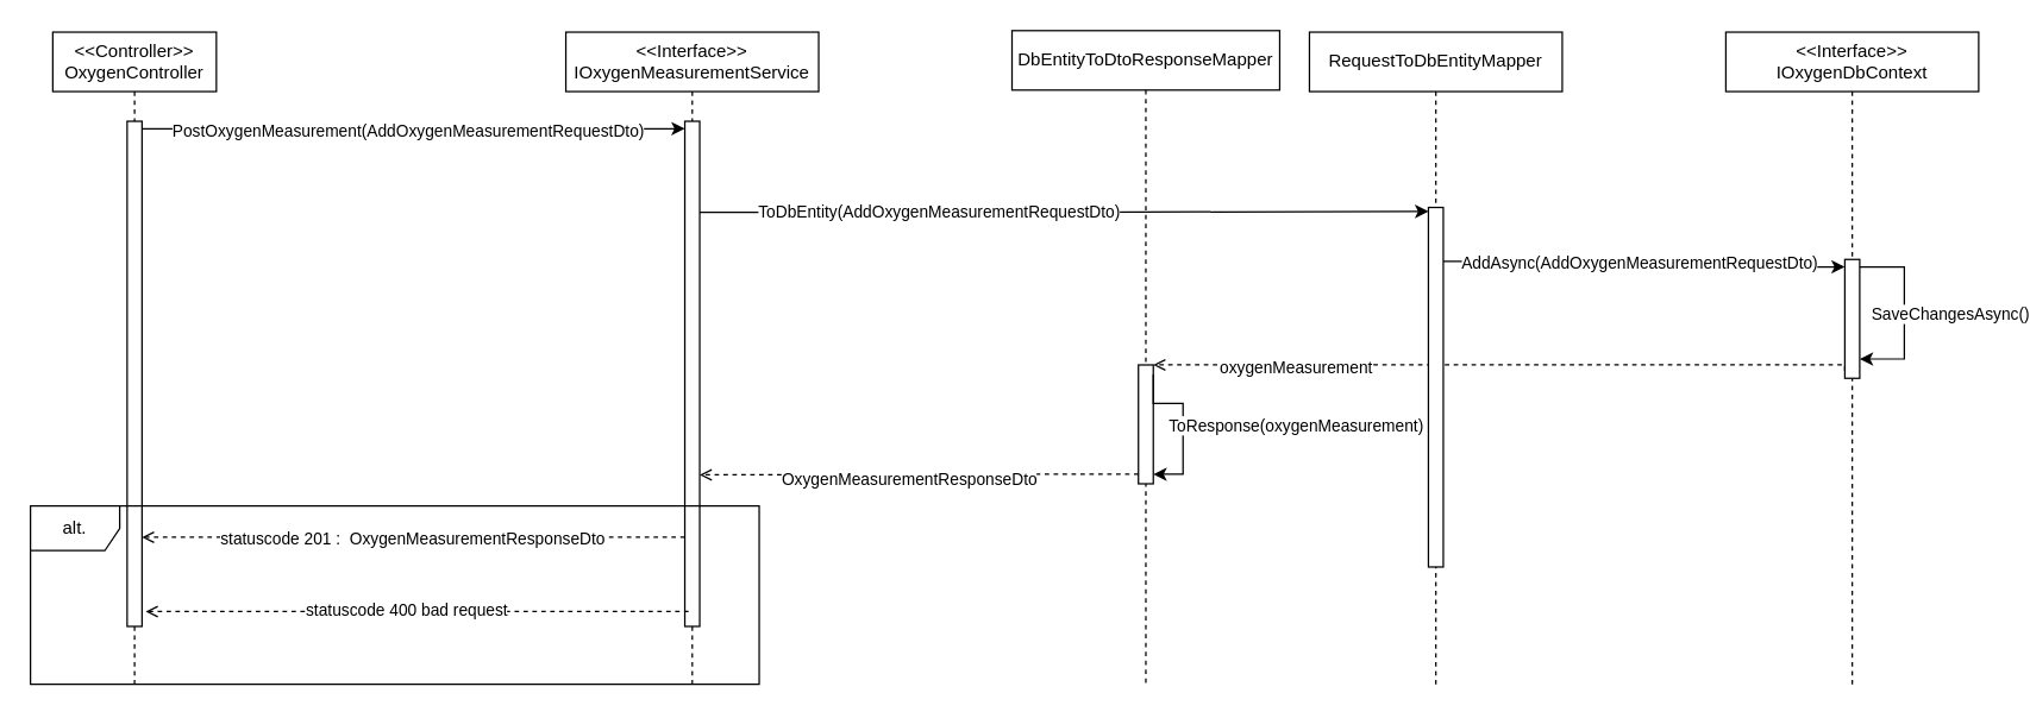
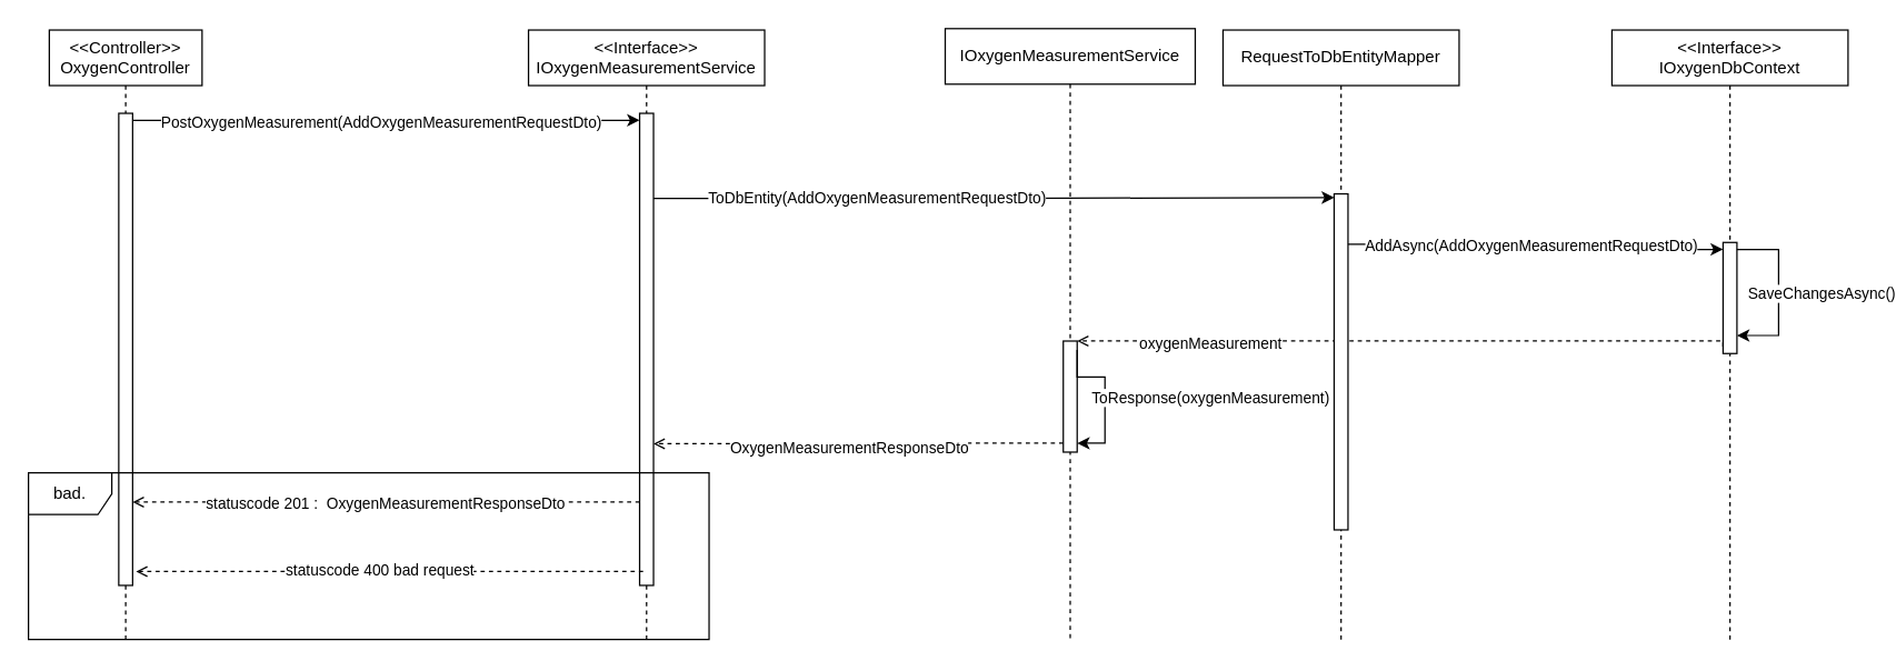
  <mxCell id="0" />
  <mxCell id="1" parent="0" />
  <mxCell id="2" value="&amp;lt;&amp;lt;Controller&amp;gt;&amp;gt;&lt;br&gt;OxygenController" style="shape=umlLifeline;perimeter=lifelinePerimeter;whiteSpace=wrap;html=1;container=0;dropTarget=0;collapsible=0;recursiveResize=0;outlineConnect=0;portConstraint=eastwest;newEdgeStyle={&quot;edgeStyle&quot;:&quot;elbowEdgeStyle&quot;,&quot;elbow&quot;:&quot;vertical&quot;,&quot;curved&quot;:0,&quot;rounded&quot;:0};" parent="1" vertex="1"><mxGeometry x="35" y="21" width="110" height="440" as="geometry" /></mxCell>
  <mxCell id="3" value="" style="html=1;perimeter=orthogonalPerimeter;outlineConnect=0;targetShapes=umlLifeline;portConstraint=eastwest;newEdgeStyle={&quot;curved&quot;:0,&quot;rounded&quot;:0};points=[[0,0,0,0,0],[0,0.25,0,0,0],[0,0.5,0,0,0],[0,0.75,0,0,0],[0,1,0,0,0],[0.25,0,0,0,0],[0.25,1,0,0,0],[0.5,0,0,0,0],[0.5,1,0,0,0],[0.75,0,0,0,0],[0.75,1,0,0,0],[1,0,0,0,0],[1,0.08,0,0,0],[1,0.15,0,0,0],[1,0.23,0,0,0],[1,0.25,0,0,0],[1,0.31,0,0,0],[1,0.38,0,0,0],[1,0.46,0,0,0],[1,0.5,0,0,0],[1,0.54,0,0,0],[1,0.62,0,0,0],[1,0.69,0,0,0],[1,0.75,0,0,0],[1,0.77,0,0,0],[1,0.85,0,0,0],[1,0.92,0,0,0],[1,1,0,0,0]];" parent="2" vertex="1"><mxGeometry x="50" y="60" width="10" height="340" as="geometry" /></mxCell>
  <mxCell id="4" value="&amp;lt;&amp;lt;Interface&amp;gt;&amp;gt;&lt;br&gt;IOxygenMeasurementService" style="shape=umlLifeline;perimeter=lifelinePerimeter;whiteSpace=wrap;html=1;container=0;dropTarget=0;collapsible=0;recursiveResize=0;outlineConnect=0;portConstraint=eastwest;newEdgeStyle={&quot;edgeStyle&quot;:&quot;elbowEdgeStyle&quot;,&quot;elbow&quot;:&quot;vertical&quot;,&quot;curved&quot;:0,&quot;rounded&quot;:0};" parent="1" vertex="1"><mxGeometry x="380" y="21" width="170" height="440" as="geometry" /></mxCell>
  <mxCell id="5" value="" style="html=1;perimeter=orthogonalPerimeter;outlineConnect=0;targetShapes=umlLifeline;portConstraint=eastwest;newEdgeStyle={&quot;curved&quot;:0,&quot;rounded&quot;:0};points=[[0,0,0,0,0],[0,0.08,0,0,0],[0,0.15,0,0,0],[0,0.23,0,0,0],[0,0.25,0,0,0],[0,0.31,0,0,0],[0,0.38,0,0,0],[0,0.46,0,0,0],[0,0.5,0,0,0],[0,0.54,0,0,0],[0,0.62,0,0,0],[0,0.69,0,0,0],[0,0.75,0,0,0],[0,0.77,0,0,0],[0,0.85,0,0,0],[0,0.92,0,0,0],[0,1,0,0,0],[0.25,0,0,0,0],[0.25,1,0,0,0],[0.5,0,0,0,0],[0.5,1,0,0,0],[0.75,0,0,0,0],[0.75,1,0,0,0],[1,0,0,0,0],[1,0.01,0,0,0],[1,0.02,0,0,0],[1,0.03,0,0,0],[1,0.04,0,0,0],[1,0.05,0,0,0],[1,0.06,0,0,0],[1,0.07,0,0,0],[1,0.08,0,0,0],[1,0.09,0,0,0],[1,0.1,0,0,0],[1,0.11,0,0,0],[1,0.12,0,0,0],[1,0.13,0,0,0],[1,0.14,0,0,0],[1,0.15,0,0,0],[1,0.16,0,0,0],[1,0.17,0,0,0],[1,0.18,0,0,0],[1,0.19,0,0,0],[1,0.2,0,0,0],[1,0.21,0,0,0],[1,0.22,0,0,0],[1,0.23,0,0,0],[1,0.24,0,0,0],[1,0.25,0,0,0],[1,0.26,0,0,0],[1,0.27,0,0,0],[1,0.28,0,0,0],[1,0.29,0,0,0],[1,0.3,0,0,0],[1,0.31,0,0,0],[1,0.32,0,0,0],[1,0.33,0,0,0],[1,0.34,0,0,0],[1,0.35,0,0,0],[1,0.36,0,0,0],[1,0.37,0,0,0],[1,0.38,0,0,0],[1,0.39,0,0,0],[1,0.4,0,0,0],[1,0.41,0,0,0],[1,0.42,0,0,0],[1,0.43,0,0,0],[1,0.44,0,0,0],[1,0.45,0,0,0],[1,0.46,0,0,0],[1,0.47,0,0,0],[1,0.48,0,0,0],[1,0.49,0,0,0],[1,0.5,0,0,0],[1,0.51,0,0,0],[1,0.52,0,0,0],[1,0.53,0,0,0],[1,0.54,0,0,0],[1,0.55,0,0,0],[1,0.56,0,0,0],[1,0.57,0,0,0],[1,0.58,0,0,0],[1,0.59,0,0,0],[1,0.6,0,0,0],[1,0.61,0,0,0],[1,0.62,0,0,0],[1,0.63,0,0,0],[1,0.64,0,0,0],[1,0.65,0,0,0],[1,0.66,0,0,0],[1,0.67,0,0,0],[1,0.68,0,0,0],[1,0.69,0,0,0],[1,0.7,0,0,0],[1,0.71,0,0,0],[1,0.72,0,0,0],[1,0.73,0,0,0],[1,0.74,0,0,0],[1,0.75,0,0,0],[1,0.76,0,0,0],[1,0.77,0,0,0],[1,0.78,0,0,0],[1,0.79,0,0,0],[1,0.8,0,0,0],[1,0.81,0,0,0],[1,0.82,0,0,0],[1,0.83,0,0,0],[1,0.84,0,0,0],[1,0.85,0,0,0],[1,0.86,0,0,0],[1,0.87,0,0,0],[1,0.88,0,0,0],[1,0.89,0,0,0],[1,0.9,0,0,0],[1,0.91,0,0,0],[1,0.92,0,0,0],[1,0.93,0,0,0],[1,0.94,0,0,0],[1,0.95,0,0,0],[1,0.96,0,0,0],[1,0.97,0,0,0],[1,0.98,0,0,0],[1,0.99,0,0,0],[1,1,0,0,0]];" parent="4" vertex="1"><mxGeometry x="80" y="60" width="10" height="340" as="geometry" /></mxCell>
  <mxCell id="6" value="&amp;lt;&amp;lt;Interface&amp;gt;&amp;gt;&lt;br&gt;IOxygenDbContext" style="shape=umlLifeline;perimeter=lifelinePerimeter;whiteSpace=wrap;html=1;container=0;dropTarget=0;collapsible=0;recursiveResize=0;outlineConnect=0;portConstraint=eastwest;newEdgeStyle={&quot;edgeStyle&quot;:&quot;elbowEdgeStyle&quot;,&quot;elbow&quot;:&quot;vertical&quot;,&quot;curved&quot;:0,&quot;rounded&quot;:0};" parent="1" vertex="1"><mxGeometry x="1160" y="21" width="170" height="440" as="geometry" /></mxCell>
  <mxCell id="7" value="" style="html=1;points=[[0,0,0,0,5],[0,1,0,0,-5],[1,0,0,0,5],[1,1,0,0,-5]];perimeter=orthogonalPerimeter;outlineConnect=0;targetShapes=umlLifeline;portConstraint=eastwest;newEdgeStyle={&quot;curved&quot;:0,&quot;rounded&quot;:0};" parent="6" vertex="1"><mxGeometry x="80" y="153" width="10" height="80" as="geometry" /></mxCell>
  <mxCell id="8" style="edgeStyle=orthogonalEdgeStyle;rounded=0;orthogonalLoop=1;jettySize=auto;html=1;curved=0;exitX=1;exitY=0;exitDx=0;exitDy=5;exitPerimeter=0;" parent="6" source="7" target="7" edge="1"><mxGeometry relative="1" as="geometry"><Array as="points"><mxPoint x="120" y="158" /><mxPoint x="120" y="220" /></Array></mxGeometry></mxCell>
  <mxCell id="9" value="SaveChangesAsync()" style="edgeLabel;html=1;align=center;verticalAlign=middle;resizable=0;points=[];" parent="8" vertex="1" connectable="0"><mxGeometry x="0.04" y="-1" relative="1" as="geometry"><mxPoint x="31" y="-2" as="offset" /></mxGeometry></mxCell>
  <mxCell id="10" style="edgeStyle=orthogonalEdgeStyle;rounded=0;orthogonalLoop=1;jettySize=auto;html=1;curved=0;exitX=1;exitY=0;exitDx=0;exitDy=5;exitPerimeter=0;entryX=0;entryY=0;entryDx=0;entryDy=5;entryPerimeter=0;" parent="1" source="3" edge="1"><mxGeometry relative="1" as="geometry"><mxPoint x="460" y="86" as="targetPoint" /></mxGeometry></mxCell>
  <mxCell id="11" value="PostOxygenMeasurement(AddOxygenMeasurementRequestDto)" style="edgeLabel;html=1;align=center;verticalAlign=middle;resizable=0;points=[];" parent="10" vertex="1" connectable="0"><mxGeometry x="-0.033" y="2" relative="1" as="geometry"><mxPoint x="1" y="3" as="offset" /></mxGeometry></mxCell>
  <mxCell id="12" style="edgeStyle=orthogonalEdgeStyle;rounded=0;orthogonalLoop=1;jettySize=auto;html=1;curved=0;exitX=0;exitY=1;exitDx=0;exitDy=-5;exitPerimeter=0;endArrow=open;endFill=0;dashed=1;entryX=1;entryY=0;entryDx=0;entryDy=0;entryPerimeter=0;" parent="1" target="22" edge="1" source="7"><mxGeometry relative="1" as="geometry"><mxPoint x="970" y="248" as="targetPoint" /><mxPoint x="1060" y="331" as="sourcePoint" /><Array as="points"><mxPoint x="1240" y="245" /></Array></mxGeometry></mxCell>
  <mxCell id="13" value="oxygenMeasurement" style="edgeLabel;html=1;align=center;verticalAlign=middle;resizable=0;points=[];" parent="12" vertex="1" connectable="0"><mxGeometry x="-0.104" y="-1" relative="1" as="geometry"><mxPoint x="-164" y="2" as="offset" /></mxGeometry></mxCell>
  <mxCell id="14" style="edgeStyle=orthogonalEdgeStyle;rounded=0;orthogonalLoop=1;jettySize=auto;html=1;curved=0;exitX=0;exitY=0.5;exitDx=0;exitDy=0;exitPerimeter=0;endArrow=open;endFill=0;dashed=1;entryX=1;entryY=0.5;entryDx=0;entryDy=0;entryPerimeter=0;" parent="1" edge="1"><mxGeometry relative="1" as="geometry"><mxPoint x="95" y="361" as="targetPoint" /><mxPoint x="460" y="361" as="sourcePoint" /></mxGeometry></mxCell>
  <mxCell id="15" value="statuscode 201 :&amp;nbsp; OxygenMeasurementResponseDto" style="edgeLabel;html=1;align=center;verticalAlign=middle;resizable=0;points=[];" parent="14" vertex="1" connectable="0"><mxGeometry x="0.024" y="1" relative="1" as="geometry"><mxPoint x="3" y="-1" as="offset" /></mxGeometry></mxCell>
- <mxCell id="16" value="alt." style="shape=umlFrame;whiteSpace=wrap;html=1;pointerEvents=0;" parent="1" vertex="1"><mxGeometry x="20" y="340" width="490" height="120" as="geometry" /></mxCell>
+ <mxCell id="16" value="bad." style="shape=umlFrame;whiteSpace=wrap;html=1;pointerEvents=0;" parent="1" vertex="1"><mxGeometry x="20" y="340" width="490" height="120" as="geometry" /></mxCell>
  <mxCell id="17" style="edgeStyle=orthogonalEdgeStyle;rounded=0;orthogonalLoop=1;jettySize=auto;html=1;curved=0;entryX=1;entryY=0.77;entryDx=0;entryDy=0;entryPerimeter=0;endArrow=open;endFill=0;dashed=1;exitX=0;exitY=0.77;exitDx=0;exitDy=0;exitPerimeter=0;" parent="1" edge="1"><mxGeometry relative="1" as="geometry"><mxPoint x="462.5" y="411" as="sourcePoint" /><mxPoint x="97.5" y="411" as="targetPoint" /></mxGeometry></mxCell>
  <mxCell id="18" value="statuscode 400 bad request" style="edgeLabel;html=1;align=center;verticalAlign=middle;resizable=0;points=[];" parent="17" vertex="1" connectable="0"><mxGeometry x="0.222" y="-1" relative="1" as="geometry"><mxPoint x="33" y="-1" as="offset" /></mxGeometry></mxCell>
  <mxCell id="19" value="RequestToDbEntityMapper" style="shape=umlLifeline;perimeter=lifelinePerimeter;whiteSpace=wrap;html=1;container=0;dropTarget=0;collapsible=0;recursiveResize=0;outlineConnect=0;portConstraint=eastwest;newEdgeStyle={&quot;edgeStyle&quot;:&quot;elbowEdgeStyle&quot;,&quot;elbow&quot;:&quot;vertical&quot;,&quot;curved&quot;:0,&quot;rounded&quot;:0};" vertex="1" parent="1"><mxGeometry x="880" y="21" width="170" height="440" as="geometry" /></mxCell>
  <mxCell id="20" value="" style="html=1;perimeter=orthogonalPerimeter;outlineConnect=0;targetShapes=umlLifeline;portConstraint=eastwest;newEdgeStyle={&quot;curved&quot;:0,&quot;rounded&quot;:0};points=[[0,0,0,0,0],[0,0.01,0,0,0],[0,0.02,0,0,0],[0,0.03,0,0,0],[0,0.04,0,0,0],[0,0.05,0,0,0],[0,0.06,0,0,0],[0,0.07,0,0,0],[0,0.08,0,0,0],[0,0.09,0,0,0],[0,0.1,0,0,0],[0,0.11,0,0,0],[0,0.12,0,0,0],[0,0.13,0,0,0],[0,0.14,0,0,0],[0,0.15,0,0,0],[0,0.16,0,0,0],[0,0.17,0,0,0],[0,0.18,0,0,0],[0,0.19,0,0,0],[0,0.2,0,0,0],[0,0.21,0,0,0],[0,0.22,0,0,0],[0,0.23,0,0,0],[0,0.24,0,0,0],[0,0.25,0,0,0],[0,0.26,0,0,0],[0,0.27,0,0,0],[0,0.28,0,0,0],[0,0.29,0,0,0],[0,0.3,0,0,0],[0,0.31,0,0,0],[0,0.32,0,0,0],[0,0.33,0,0,0],[0,0.34,0,0,0],[0,0.35,0,0,0],[0,0.36,0,0,0],[0,0.37,0,0,0],[0,0.38,0,0,0],[0,0.39,0,0,0],[0,0.4,0,0,0],[0,0.41,0,0,0],[0,0.42,0,0,0],[0,0.43,0,0,0],[0,0.44,0,0,0],[0,0.45,0,0,0],[0,0.46,0,0,0],[0,0.47,0,0,0],[0,0.48,0,0,0],[0,0.49,0,0,0],[0,0.5,0,0,0],[0,0.51,0,0,0],[0,0.52,0,0,0],[0,0.53,0,0,0],[0,0.54,0,0,0],[0,0.55,0,0,0],[0,0.56,0,0,0],[0,0.57,0,0,0],[0,0.58,0,0,0],[0,0.59,0,0,0],[0,0.6,0,0,0],[0,0.61,0,0,0],[0,0.62,0,0,0],[0,0.63,0,0,0],[0,0.64,0,0,0],[0,0.65,0,0,0],[0,0.66,0,0,0],[0,0.67,0,0,0],[0,0.68,0,0,0],[0,0.69,0,0,0],[0,0.7,0,0,0],[0,0.71,0,0,0],[0,0.72,0,0,0],[0,0.73,0,0,0],[0,0.74,0,0,0],[0,0.75,0,0,0],[0,0.76,0,0,0],[0,0.77,0,0,0],[0,0.78,0,0,0],[0,0.79,0,0,0],[0,0.8,0,0,0],[0,0.81,0,0,0],[0,0.82,0,0,0],[0,0.83,0,0,0],[0,0.84,0,0,0],[0,0.85,0,0,0],[0,0.86,0,0,0],[0,0.87,0,0,0],[0,0.88,0,0,0],[0,0.89,0,0,0],[0,0.9,0,0,0],[0,0.91,0,0,0],[0,0.92,0,0,0],[0,0.93,0,0,0],[0,0.94,0,0,0],[0,0.95,0,0,0],[0,0.96,0,0,0],[0,0.97,0,0,0],[0,0.98,0,0,0],[0,0.99,0,0,0],[0,1,0,0,0],[0.25,0,0,0,0],[0.25,1,0,0,0],[0.5,0,0,0,0],[0.5,1,0,0,0],[0.75,0,0,0,0],[0.75,1,0,0,0],[1,0,0,0,0],[1,0.01,0,0,0],[1,0.02,0,0,0],[1,0.03,0,0,0],[1,0.04,0,0,0],[1,0.05,0,0,0],[1,0.06,0,0,0],[1,0.07,0,0,0],[1,0.08,0,0,0],[1,0.09,0,0,0],[1,0.1,0,0,0],[1,0.11,0,0,0],[1,0.12,0,0,0],[1,0.13,0,0,0],[1,0.14,0,0,0],[1,0.15,0,0,0],[1,0.16,0,0,0],[1,0.17,0,0,0],[1,0.18,0,0,0],[1,0.19,0,0,0],[1,0.2,0,0,0],[1,0.21,0,0,0],[1,0.22,0,0,0],[1,0.23,0,0,0],[1,0.24,0,0,0],[1,0.25,0,0,0],[1,0.26,0,0,0],[1,0.27,0,0,0],[1,0.28,0,0,0],[1,0.29,0,0,0],[1,0.3,0,0,0],[1,0.31,0,0,0],[1,0.32,0,0,0],[1,0.33,0,0,0],[1,0.34,0,0,0],[1,0.35,0,0,0],[1,0.36,0,0,0],[1,0.37,0,0,0],[1,0.38,0,0,0],[1,0.39,0,0,0],[1,0.4,0,0,0],[1,0.41,0,0,0],[1,0.42,0,0,0],[1,0.43,0,0,0],[1,0.44,0,0,0],[1,0.45,0,0,0],[1,0.46,0,0,0],[1,0.47,0,0,0],[1,0.48,0,0,0],[1,0.49,0,0,0],[1,0.5,0,0,0],[1,0.51,0,0,0],[1,0.52,0,0,0],[1,0.53,0,0,0],[1,0.54,0,0,0],[1,0.55,0,0,0],[1,0.56,0,0,0],[1,0.57,0,0,0],[1,0.58,0,0,0],[1,0.59,0,0,0],[1,0.6,0,0,0],[1,0.61,0,0,0],[1,0.62,0,0,0],[1,0.63,0,0,0],[1,0.64,0,0,0],[1,0.65,0,0,0],[1,0.66,0,0,0],[1,0.67,0,0,0],[1,0.68,0,0,0],[1,0.69,0,0,0],[1,0.7,0,0,0],[1,0.71,0,0,0],[1,0.72,0,0,0],[1,0.73,0,0,0],[1,0.74,0,0,0],[1,0.75,0,0,0],[1,0.76,0,0,0],[1,0.77,0,0,0],[1,0.78,0,0,0],[1,0.79,0,0,0],[1,0.8,0,0,0],[1,0.81,0,0,0],[1,0.82,0,0,0],[1,0.83,0,0,0],[1,0.84,0,0,0],[1,0.85,0,0,0],[1,0.86,0,0,0],[1,0.87,0,0,0],[1,0.88,0,0,0],[1,0.89,0,0,0],[1,0.9,0,0,0],[1,0.91,0,0,0],[1,0.92,0,0,0],[1,0.93,0,0,0],[1,0.94,0,0,0],[1,0.95,0,0,0],[1,0.96,0,0,0],[1,0.97,0,0,0],[1,0.98,0,0,0],[1,0.99,0,0,0],[1,1,0,0,0]];" vertex="1" parent="19"><mxGeometry x="80" y="118" width="10" height="242" as="geometry" /></mxCell>
- <mxCell id="21" value="DbEntityToDtoResponseMapper" style="shape=umlLifeline;perimeter=lifelinePerimeter;whiteSpace=wrap;html=1;container=0;dropTarget=0;collapsible=0;recursiveResize=0;outlineConnect=0;portConstraint=eastwest;newEdgeStyle={&quot;edgeStyle&quot;:&quot;elbowEdgeStyle&quot;,&quot;elbow&quot;:&quot;vertical&quot;,&quot;curved&quot;:0,&quot;rounded&quot;:0};" vertex="1" parent="1"><mxGeometry x="680" y="20" width="180" height="440" as="geometry" /></mxCell>
+ <mxCell id="21" value="IOxygenMeasurementService" style="shape=umlLifeline;perimeter=lifelinePerimeter;whiteSpace=wrap;html=1;container=0;dropTarget=0;collapsible=0;recursiveResize=0;outlineConnect=0;portConstraint=eastwest;newEdgeStyle={&quot;edgeStyle&quot;:&quot;elbowEdgeStyle&quot;,&quot;elbow&quot;:&quot;vertical&quot;,&quot;curved&quot;:0,&quot;rounded&quot;:0};" vertex="1" parent="1"><mxGeometry x="680" y="20" width="180" height="440" as="geometry" /></mxCell>
  <mxCell id="22" value="" style="html=1;perimeter=orthogonalPerimeter;outlineConnect=0;targetShapes=umlLifeline;portConstraint=eastwest;newEdgeStyle={&quot;curved&quot;:0,&quot;rounded&quot;:0};points=[[0,0,0,0,0],[0,0.08,0,0,0],[0,0.15,0,0,0],[0,0.23,0,0,0],[0,0.25,0,0,0],[0,0.31,0,0,0],[0,0.38,0,0,0],[0,0.46,0,0,0],[0,0.5,0,0,0],[0,0.54,0,0,0],[0,0.62,0,0,0],[0,0.69,0,0,0],[0,0.75,0,0,0],[0,0.77,0,0,0],[0,0.85,0,0,0],[0,0.92,0,0,0],[0,1,0,0,0],[0.25,0,0,0,0],[0.25,1,0,0,0],[0.5,0,0,0,0],[0.5,1,0,0,0],[0.75,0,0,0,0],[0.75,1,0,0,0],[1,0,0,0,0],[1,0.08,0,0,0],[1,0.15,0,0,0],[1,0.23,0,0,0],[1,0.25,0,0,0],[1,0.31,0,0,0],[1,0.38,0,0,0],[1,0.46,0,0,0],[1,0.5,0,0,0],[1,0.54,0,0,0],[1,0.62,0,0,0],[1,0.69,0,0,0],[1,0.75,0,0,0],[1,0.77,0,0,0],[1,0.85,0,0,0],[1,0.92,0,0,0],[1,1,0,0,0]];" vertex="1" parent="21"><mxGeometry x="85" y="225" width="10" height="80" as="geometry" /></mxCell>
  <mxCell id="23" style="edgeStyle=orthogonalEdgeStyle;rounded=0;orthogonalLoop=1;jettySize=auto;html=1;curved=0;exitX=1;exitY=0.08;exitDx=0;exitDy=0;exitPerimeter=0;entryX=1;entryY=0.92;entryDx=0;entryDy=0;entryPerimeter=0;" edge="1" parent="21" source="22" target="22"><mxGeometry relative="1" as="geometry"><Array as="points"><mxPoint x="95" y="251" /><mxPoint x="115" y="251" /><mxPoint x="115" y="299" /></Array></mxGeometry></mxCell>
  <mxCell id="24" value="ToResponse(oxygenMeasurement)" style="edgeLabel;html=1;align=center;verticalAlign=middle;resizable=0;points=[];" vertex="1" connectable="0" parent="23"><mxGeometry x="-0.251" y="-1" relative="1" as="geometry"><mxPoint x="76" y="14" as="offset" /></mxGeometry></mxCell>
  <mxCell id="25" style="edgeStyle=orthogonalEdgeStyle;rounded=0;orthogonalLoop=1;jettySize=auto;html=1;curved=0;exitX=1;exitY=0.18;exitDx=0;exitDy=0;exitPerimeter=0;entryX=0;entryY=0.011;entryDx=0;entryDy=0;entryPerimeter=0;" edge="1" parent="1" source="5" target="20"><mxGeometry relative="1" as="geometry" /></mxCell>
  <mxCell id="26" value="ToDbEntity(AddOxygenMeasurementRequestDto)" style="edgeLabel;html=1;align=center;verticalAlign=middle;resizable=0;points=[];" vertex="1" connectable="0" parent="25"><mxGeometry x="-0.144" y="1" relative="1" as="geometry"><mxPoint x="-50" as="offset" /></mxGeometry></mxCell>
  <mxCell id="27" style="edgeStyle=orthogonalEdgeStyle;rounded=0;orthogonalLoop=1;jettySize=auto;html=1;curved=0;exitX=1;exitY=0.15;exitDx=0;exitDy=0;exitPerimeter=0;entryX=0;entryY=0;entryDx=0;entryDy=5;entryPerimeter=0;" edge="1" parent="1" source="20" target="7"><mxGeometry relative="1" as="geometry" /></mxCell>
  <mxCell id="28" value="AddAsync(AddOxygenMeasurementRequestDto)" style="edgeLabel;html=1;align=center;verticalAlign=middle;resizable=0;points=[];" vertex="1" connectable="0" parent="27"><mxGeometry x="-0.261" y="2" relative="1" as="geometry"><mxPoint x="30" y="3" as="offset" /></mxGeometry></mxCell>
  <mxCell id="29" style="edgeStyle=orthogonalEdgeStyle;rounded=0;orthogonalLoop=1;jettySize=auto;html=1;curved=0;exitX=0;exitY=0.92;exitDx=0;exitDy=0;exitPerimeter=0;entryX=1;entryY=0.7;entryDx=0;entryDy=0;entryPerimeter=0;dashed=1;endArrow=open;endFill=0;" edge="1" parent="1" source="22" target="5"><mxGeometry relative="1" as="geometry"><mxPoint x="550" y="325" as="targetPoint" /><mxPoint x="705" y="369" as="sourcePoint" /></mxGeometry></mxCell>
  <mxCell id="30" value="OxygenMeasurementResponseDto" style="edgeLabel;html=1;align=center;verticalAlign=middle;resizable=0;points=[];" vertex="1" connectable="0" parent="29"><mxGeometry x="0.207" y="2" relative="1" as="geometry"><mxPoint x="23" as="offset" /></mxGeometry></mxCell>
